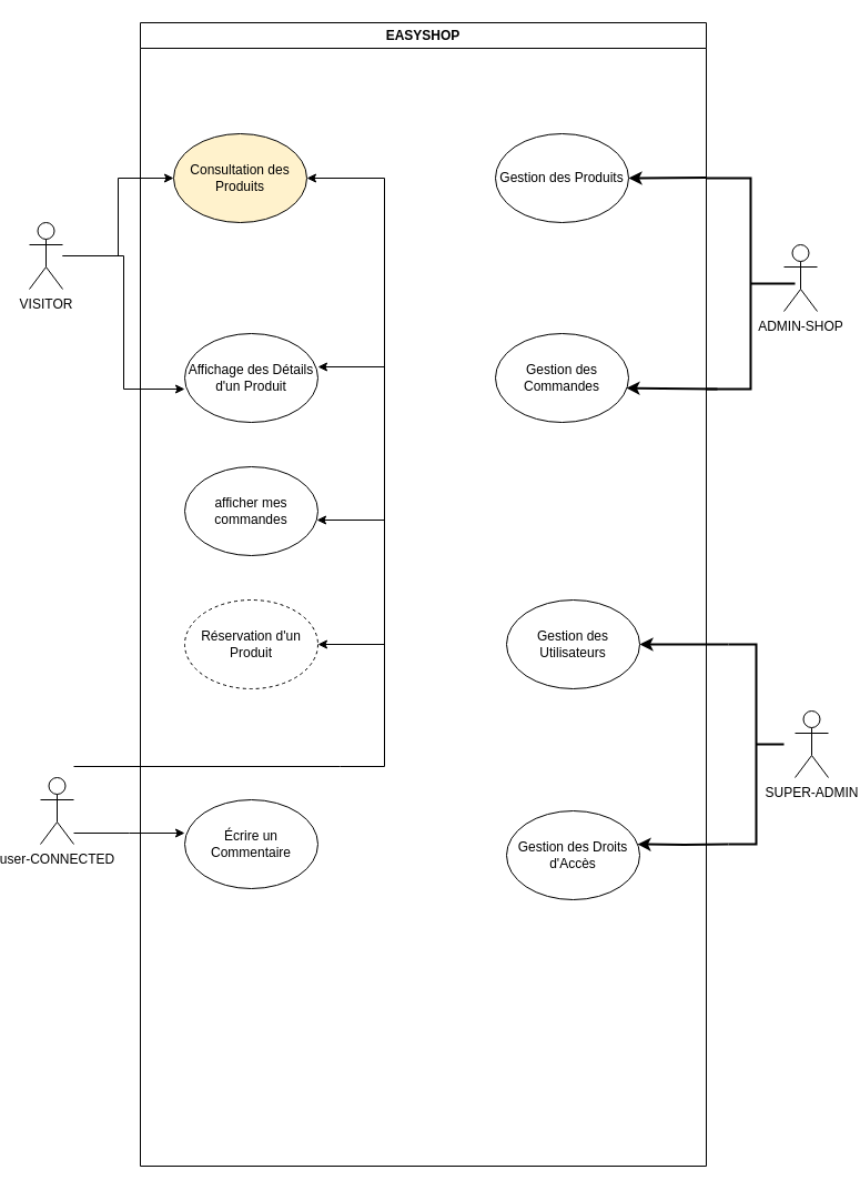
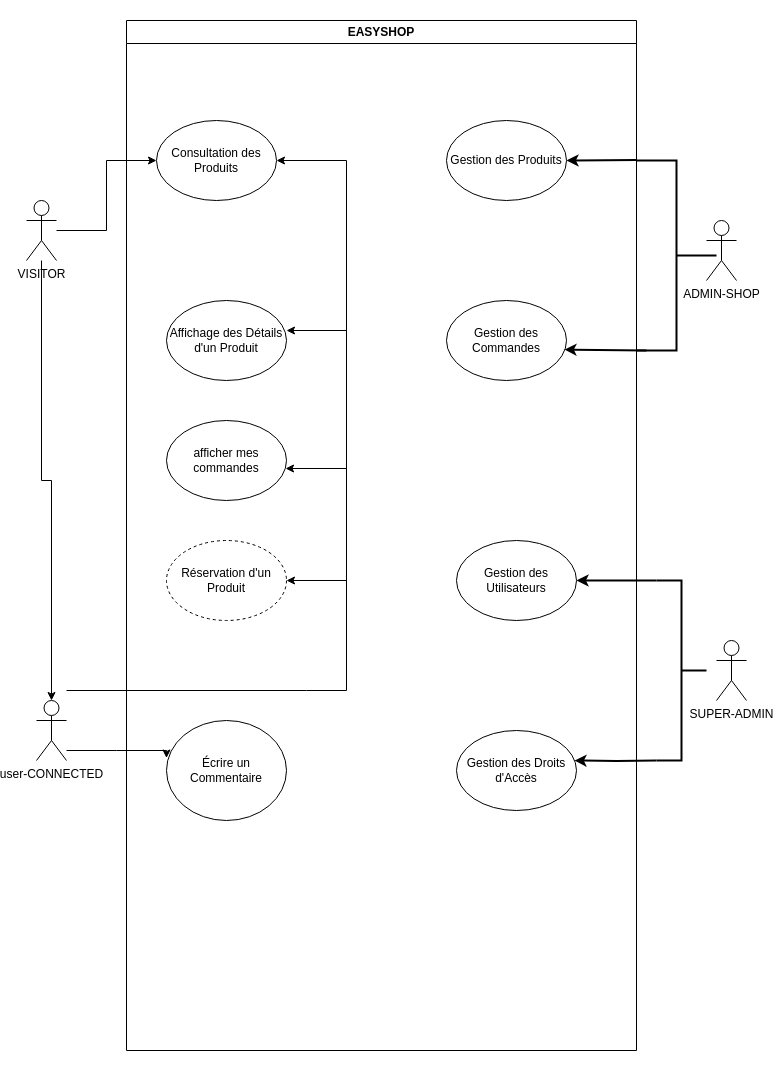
  <mxCell id="0" />
  <mxCell id="1" parent="0" />
  <mxCell id="2" value="" style="edgeStyle=orthogonalEdgeStyle;rounded=0;orthogonalLoop=1;jettySize=auto;html=1;" edge="1" parent="1" source="4" target="8"><mxGeometry relative="1" as="geometry"><Array as="points"><mxPoint x="100" y="230" /><mxPoint x="100" y="160" /></Array></mxGeometry></mxCell>
- <mxCell id="3" value="" style="edgeStyle=orthogonalEdgeStyle;rounded=0;orthogonalLoop=1;jettySize=auto;html=1;entryX=0;entryY=0.625;entryDx=0;entryDy=0;entryPerimeter=0;" edge="1" parent="1" source="4" target="9"><mxGeometry relative="1" as="geometry"><mxPoint x="25" y="340" as="targetPoint" /></mxGeometry></mxCell>
+ <mxCell id="3" value="" style="edgeStyle=orthogonalEdgeStyle;rounded=0;orthogonalLoop=1;jettySize=auto;html=1;" edge="1" parent="1" source="4" target="6"><mxGeometry relative="1" as="geometry"><mxPoint x="25" y="340" as="targetPoint" /></mxGeometry></mxCell>
  <mxCell id="4" value="VISITOR" style="shape=umlActor;verticalLabelPosition=bottom;verticalAlign=top;html=1;outlineConnect=0;" vertex="1" parent="1"><mxGeometry x="20" y="200" width="30" height="60" as="geometry" /></mxCell>
  <mxCell id="5" value="" style="edgeStyle=orthogonalEdgeStyle;rounded=0;orthogonalLoop=1;jettySize=auto;html=1;entryX=0;entryY=0.375;entryDx=0;entryDy=0;entryPerimeter=0;" edge="1" parent="1" source="6" target="11"><mxGeometry relative="1" as="geometry"><mxPoint x="60" y="800" as="sourcePoint" /><mxPoint x="160" y="830" as="targetPoint" /><Array as="points"><mxPoint x="110" y="750" /><mxPoint x="110" y="750" /></Array></mxGeometry></mxCell>
  <mxCell id="6" value="user-CONNECTED" style="shape=umlActor;verticalLabelPosition=bottom;verticalAlign=top;html=1;outlineConnect=0;" vertex="1" parent="1"><mxGeometry x="30" y="700" width="30" height="60" as="geometry" /></mxCell>
  <mxCell id="7" value="EASYSHOP" style="swimlane;whiteSpace=wrap;html=1;" vertex="1" parent="1"><mxGeometry x="120" y="20" width="510" height="1030" as="geometry" /></mxCell>
- <mxCell id="8" value="Consultation des Produits" style="ellipse;whiteSpace=wrap;html=1;fillColor=#fff2cc;" vertex="1" parent="7"><mxGeometry x="30" y="100" width="120" height="80" as="geometry" /></mxCell>
+ <mxCell id="8" value="Consultation des Produits" style="ellipse;whiteSpace=wrap;html=1;" vertex="1" parent="7"><mxGeometry x="30" y="100" width="120" height="80" as="geometry" /></mxCell>
  <mxCell id="9" value="Affichage des Détails d'un Produit" style="ellipse;whiteSpace=wrap;html=1;" vertex="1" parent="7"><mxGeometry x="40" y="280" width="120" height="80" as="geometry" /></mxCell>
  <mxCell id="10" value="Réservation d'un Produit" style="ellipse;whiteSpace=wrap;html=1;dashed=1;" vertex="1" parent="7"><mxGeometry x="40" y="520" width="120" height="80" as="geometry" /></mxCell>
- <mxCell id="11" value="Écrire un Commentaire" style="ellipse;whiteSpace=wrap;html=1;" vertex="1" parent="7"><mxGeometry x="40" y="700" width="120" height="80" as="geometry" /></mxCell>
+ <mxCell id="11" value="Écrire un Commentaire" style="ellipse;whiteSpace=wrap;html=1;" vertex="1" parent="7"><mxGeometry x="40" y="700" width="120" height="100" as="geometry" /></mxCell>
  <mxCell id="12" value="Gestion des Produits" style="ellipse;whiteSpace=wrap;html=1;" vertex="1" parent="7"><mxGeometry x="320" y="100" width="120" height="80" as="geometry" /></mxCell>
  <mxCell id="13" value="Gestion des Commandes" style="ellipse;whiteSpace=wrap;html=1;" vertex="1" parent="7"><mxGeometry x="320" y="280" width="120" height="80" as="geometry" /></mxCell>
  <mxCell id="14" value="Gestion des Utilisateurs" style="ellipse;whiteSpace=wrap;html=1;" vertex="1" parent="7"><mxGeometry x="330" y="520" width="120" height="80" as="geometry" /></mxCell>
  <mxCell id="15" value="Gestion des Droits d'Accès" style="ellipse;whiteSpace=wrap;html=1;" vertex="1" parent="7"><mxGeometry x="330" y="710" width="120" height="80" as="geometry" /></mxCell>
  <mxCell id="16" value="" style="endArrow=classic;html=1;rounded=0;" edge="1" parent="7"><mxGeometry width="50" height="50" relative="1" as="geometry"><mxPoint x="220" y="310" as="sourcePoint" /><mxPoint x="160" y="310" as="targetPoint" /></mxGeometry></mxCell>
  <mxCell id="17" value="" style="endArrow=classic;html=1;rounded=0;entryX=1;entryY=0.5;entryDx=0;entryDy=0;" edge="1" parent="7" target="10"><mxGeometry width="50" height="50" relative="1" as="geometry"><mxPoint x="220" y="560" as="sourcePoint" /><mxPoint x="170" y="320" as="targetPoint" /></mxGeometry></mxCell>
  <mxCell id="18" value="" style="endArrow=classic;html=1;rounded=0;entryX=1;entryY=0.5;entryDx=0;entryDy=0;strokeWidth=2;" edge="1" parent="7" target="12"><mxGeometry width="50" height="50" relative="1" as="geometry"><mxPoint x="510" y="139.5" as="sourcePoint" /><mxPoint x="450" y="139.5" as="targetPoint" /></mxGeometry></mxCell>
  <mxCell id="19" value="" style="endArrow=classic;html=1;rounded=0;entryX=0.983;entryY=0.613;entryDx=0;entryDy=0;entryPerimeter=0;strokeWidth=2;" edge="1" parent="7" target="13"><mxGeometry width="50" height="50" relative="1" as="geometry"><mxPoint x="520" y="330" as="sourcePoint" /><mxPoint x="460" y="330" as="targetPoint" /></mxGeometry></mxCell>
  <mxCell id="20" style="edgeStyle=orthogonalEdgeStyle;rounded=0;orthogonalLoop=1;jettySize=auto;html=1;entryX=1;entryY=0.5;entryDx=0;entryDy=0;" edge="1" parent="7" target="8"><mxGeometry relative="1" as="geometry"><mxPoint x="200" y="130" as="targetPoint" /><Array as="points"><mxPoint x="180" y="670" /><mxPoint x="220" y="670" /><mxPoint x="220" y="140" /></Array><mxPoint x="-60" y="670" as="sourcePoint" /></mxGeometry></mxCell>
  <mxCell id="21" value="afficher mes commandes" style="ellipse;whiteSpace=wrap;html=1;" vertex="1" parent="7"><mxGeometry x="40" y="400" width="120" height="80" as="geometry" /></mxCell>
  <mxCell id="22" value="" style="endArrow=classic;html=1;rounded=0;entryX=0.992;entryY=0.6;entryDx=0;entryDy=0;entryPerimeter=0;" edge="1" parent="7" target="21"><mxGeometry width="50" height="50" relative="1" as="geometry"><mxPoint x="220" y="448" as="sourcePoint" /><mxPoint x="310" y="430" as="targetPoint" /></mxGeometry></mxCell>
  <mxCell id="23" value="SUPER-ADMIN" style="shape=umlActor;verticalLabelPosition=bottom;verticalAlign=top;html=1;outlineConnect=0;" vertex="1" parent="1"><mxGeometry x="710" y="640" width="30" height="60" as="geometry" /></mxCell>
  <mxCell id="24" value="ADMIN-SHOP" style="shape=umlActor;verticalLabelPosition=bottom;verticalAlign=top;html=1;outlineConnect=0;" vertex="1" parent="1"><mxGeometry x="700" y="220" width="30" height="60" as="geometry" /></mxCell>
  <mxCell id="25" style="edgeStyle=orthogonalEdgeStyle;rounded=0;orthogonalLoop=1;jettySize=auto;html=1;entryX=0.983;entryY=0.375;entryDx=0;entryDy=0;entryPerimeter=0;strokeWidth=2;" edge="1" parent="1" target="15"><mxGeometry relative="1" as="geometry"><mxPoint x="650" y="760" as="sourcePoint" /></mxGeometry></mxCell>
  <mxCell id="26" value="" style="endArrow=classic;html=1;rounded=0;entryX=1;entryY=0.5;entryDx=0;entryDy=0;strokeWidth=2;" edge="1" parent="1" target="14"><mxGeometry width="50" height="50" relative="1" as="geometry"><mxPoint x="650" y="580" as="sourcePoint" /><mxPoint x="750" y="530" as="targetPoint" /></mxGeometry></mxCell>
  <mxCell id="27" value="" style="strokeWidth=2;html=1;shape=mxgraph.flowchart.annotation_2;align=left;labelPosition=right;pointerEvents=1;direction=west;" vertex="1" parent="1"><mxGeometry x="630" y="160" width="80" height="190" as="geometry" /></mxCell>
  <mxCell id="28" value="" style="strokeWidth=2;html=1;shape=mxgraph.flowchart.annotation_2;align=left;labelPosition=right;pointerEvents=1;rotation=-180;" vertex="1" parent="1"><mxGeometry x="650" y="580" width="50" height="180" as="geometry" /></mxCell>
